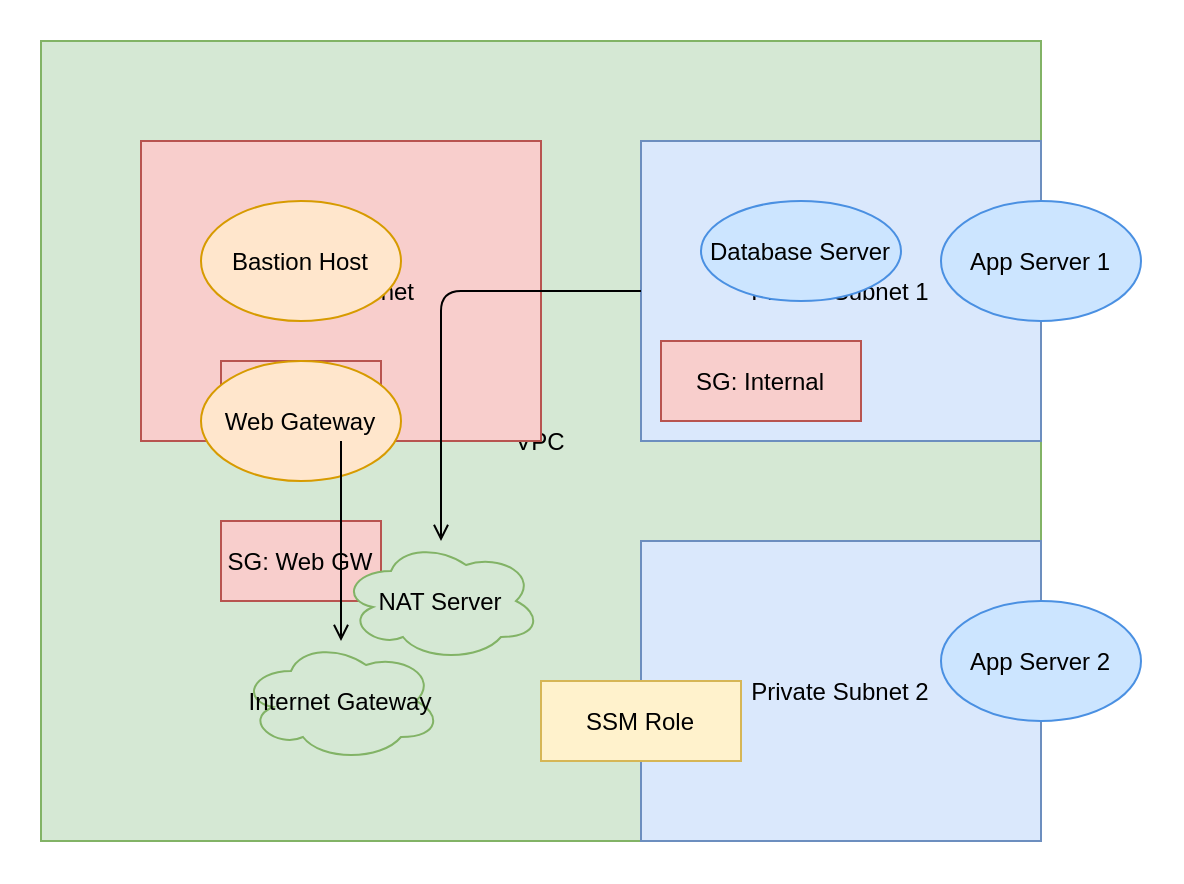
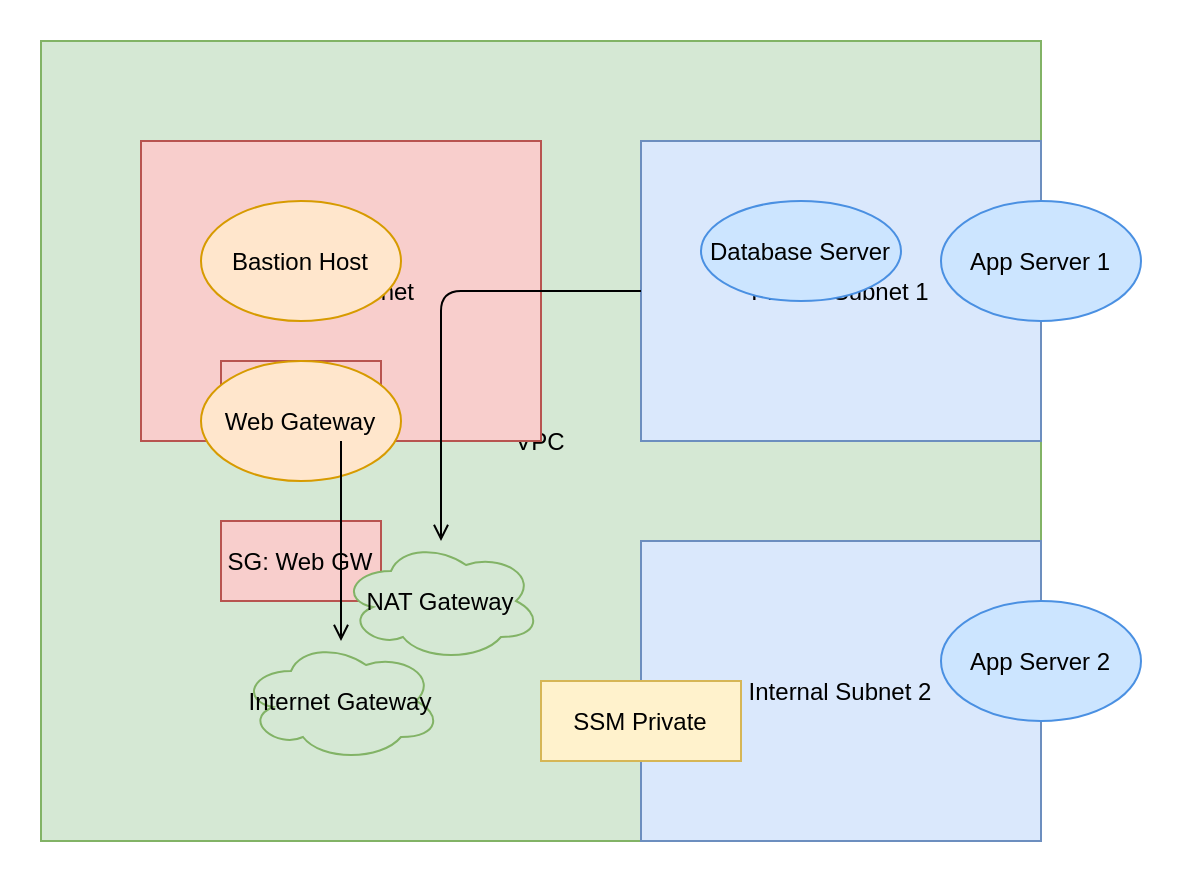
  <mxCell id="0" />
  <mxCell id="1" parent="0" />
  <mxCell id="2" value="VPC" style="shape=rectangle;fillColor=#d5e8d4;strokeColor=#82b366;" vertex="1" parent="1"><mxGeometry x="20" y="20" width="500" height="400" as="geometry" /></mxCell>
  <mxCell id="3" value="Public Subnet" style="shape=rectangle;fillColor=#f8cecc;strokeColor=#b85450;" vertex="1" parent="2"><mxGeometry x="50" y="50" width="200" height="150" as="geometry" /></mxCell>
  <mxCell id="4" value="Private Subnet 1" style="shape=rectangle;fillColor=#dae8fc;strokeColor=#6c8ebf;" vertex="1" parent="2"><mxGeometry x="300" y="50" width="200" height="150" as="geometry" /></mxCell>
- <mxCell id="5" value="Private Subnet 2" style="shape=rectangle;fillColor=#dae8fc;strokeColor=#6c8ebf;" vertex="1" parent="2"><mxGeometry x="300" y="250" width="200" height="150" as="geometry" /></mxCell>
+ <mxCell id="5" value="Internal Subnet 2" style="shape=rectangle;fillColor=#dae8fc;strokeColor=#6c8ebf;" vertex="1" parent="2"><mxGeometry x="300" y="250" width="200" height="150" as="geometry" /></mxCell>
  <mxCell id="6" value="Internet Gateway" style="shape=cloud;fillColor=#d5e8d4;strokeColor=#82b366;" vertex="1" parent="2"><mxGeometry x="100" y="300" width="100" height="60" as="geometry" /></mxCell>
  <mxCell id="7" style="edgeStyle=orthogonalEdgeStyle;endArrow=open;strokeColor=#000000;" edge="1" parent="1" source="3" target="6"><mxGeometry relative="1" as="geometry" /></mxCell>
- <mxCell id="8" value="NAT Server" style="shape=cloud;fillColor=#d5e8d4;strokeColor=#82b366;" vertex="1" parent="2"><mxGeometry x="150" y="250" width="100" height="60" as="geometry" /></mxCell>
+ <mxCell id="8" value="NAT Gateway" style="shape=cloud;fillColor=#d5e8d4;strokeColor=#82b366;" vertex="1" parent="2"><mxGeometry x="150" y="250" width="100" height="60" as="geometry" /></mxCell>
  <mxCell id="9" style="edgeStyle=orthogonalEdgeStyle;endArrow=open;strokeColor=#000000;" edge="1" parent="1" source="4" target="8"><mxGeometry relative="1" as="geometry" /></mxCell>
  <mxCell id="10" value="Bastion Host" style="shape=ellipse;fillColor=#ffe6cc;strokeColor=#d79b00;" vertex="1" parent="3"><mxGeometry x="30" y="30" width="100" height="60" as="geometry" /></mxCell>
  <mxCell id="11" value="Web Gateway" style="shape=ellipse;fillColor=#ffe6cc;strokeColor=#d79b00;" vertex="1" parent="3"><mxGeometry x="30" y="110" width="100" height="60" as="geometry" /></mxCell>
  <mxCell id="12" value="Database Server" style="shape=ellipse;fillColor=#cce5ff;strokeColor=#4a90e2;" vertex="1" parent="4"><mxGeometry x="30" y="30" width="100" height="50" as="geometry" /></mxCell>
  <mxCell id="13" value="App Server 1" style="shape=ellipse;fillColor=#cce5ff;strokeColor=#4a90e2;" vertex="1" parent="4"><mxGeometry x="150" y="30" width="100" height="60" as="geometry" /></mxCell>
  <mxCell id="14" value="App Server 2" style="shape=ellipse;fillColor=#cce5ff;strokeColor=#4a90e2;" vertex="1" parent="5"><mxGeometry x="150" y="30" width="100" height="60" as="geometry" /></mxCell>
  <mxCell id="15" value="SG: Bastion" style="shape=rectangle;fillColor=#f8cecc;strokeColor=#b85450;" vertex="1" parent="10"><mxGeometry x="10" y="80" width="80" height="40" as="geometry" /></mxCell>
  <mxCell id="16" value="SG: Web GW" style="shape=rectangle;fillColor=#f8cecc;strokeColor=#b85450;" vertex="1" parent="11"><mxGeometry x="10" y="80" width="80" height="40" as="geometry" /></mxCell>
- <mxCell id="17" value="SG: Internal" style="shape=rectangle;fillColor=#f8cecc;strokeColor=#b85450;" vertex="1" parent="4"><mxGeometry x="10" y="100" width="100" height="40" as="geometry" /></mxCell>
- <mxCell id="18" value="SSM Role" style="shape=rectangle;fillColor=#fff2cc;strokeColor=#d6b656;" vertex="1" parent="2"><mxGeometry x="250" y="320" width="100" height="40" as="geometry" /></mxCell>
+ <mxCell id="18" value="SSM Private" style="shape=rectangle;fillColor=#fff2cc;strokeColor=#d6b656;" vertex="1" parent="2"><mxGeometry x="250" y="320" width="100" height="40" as="geometry" /></mxCell>
